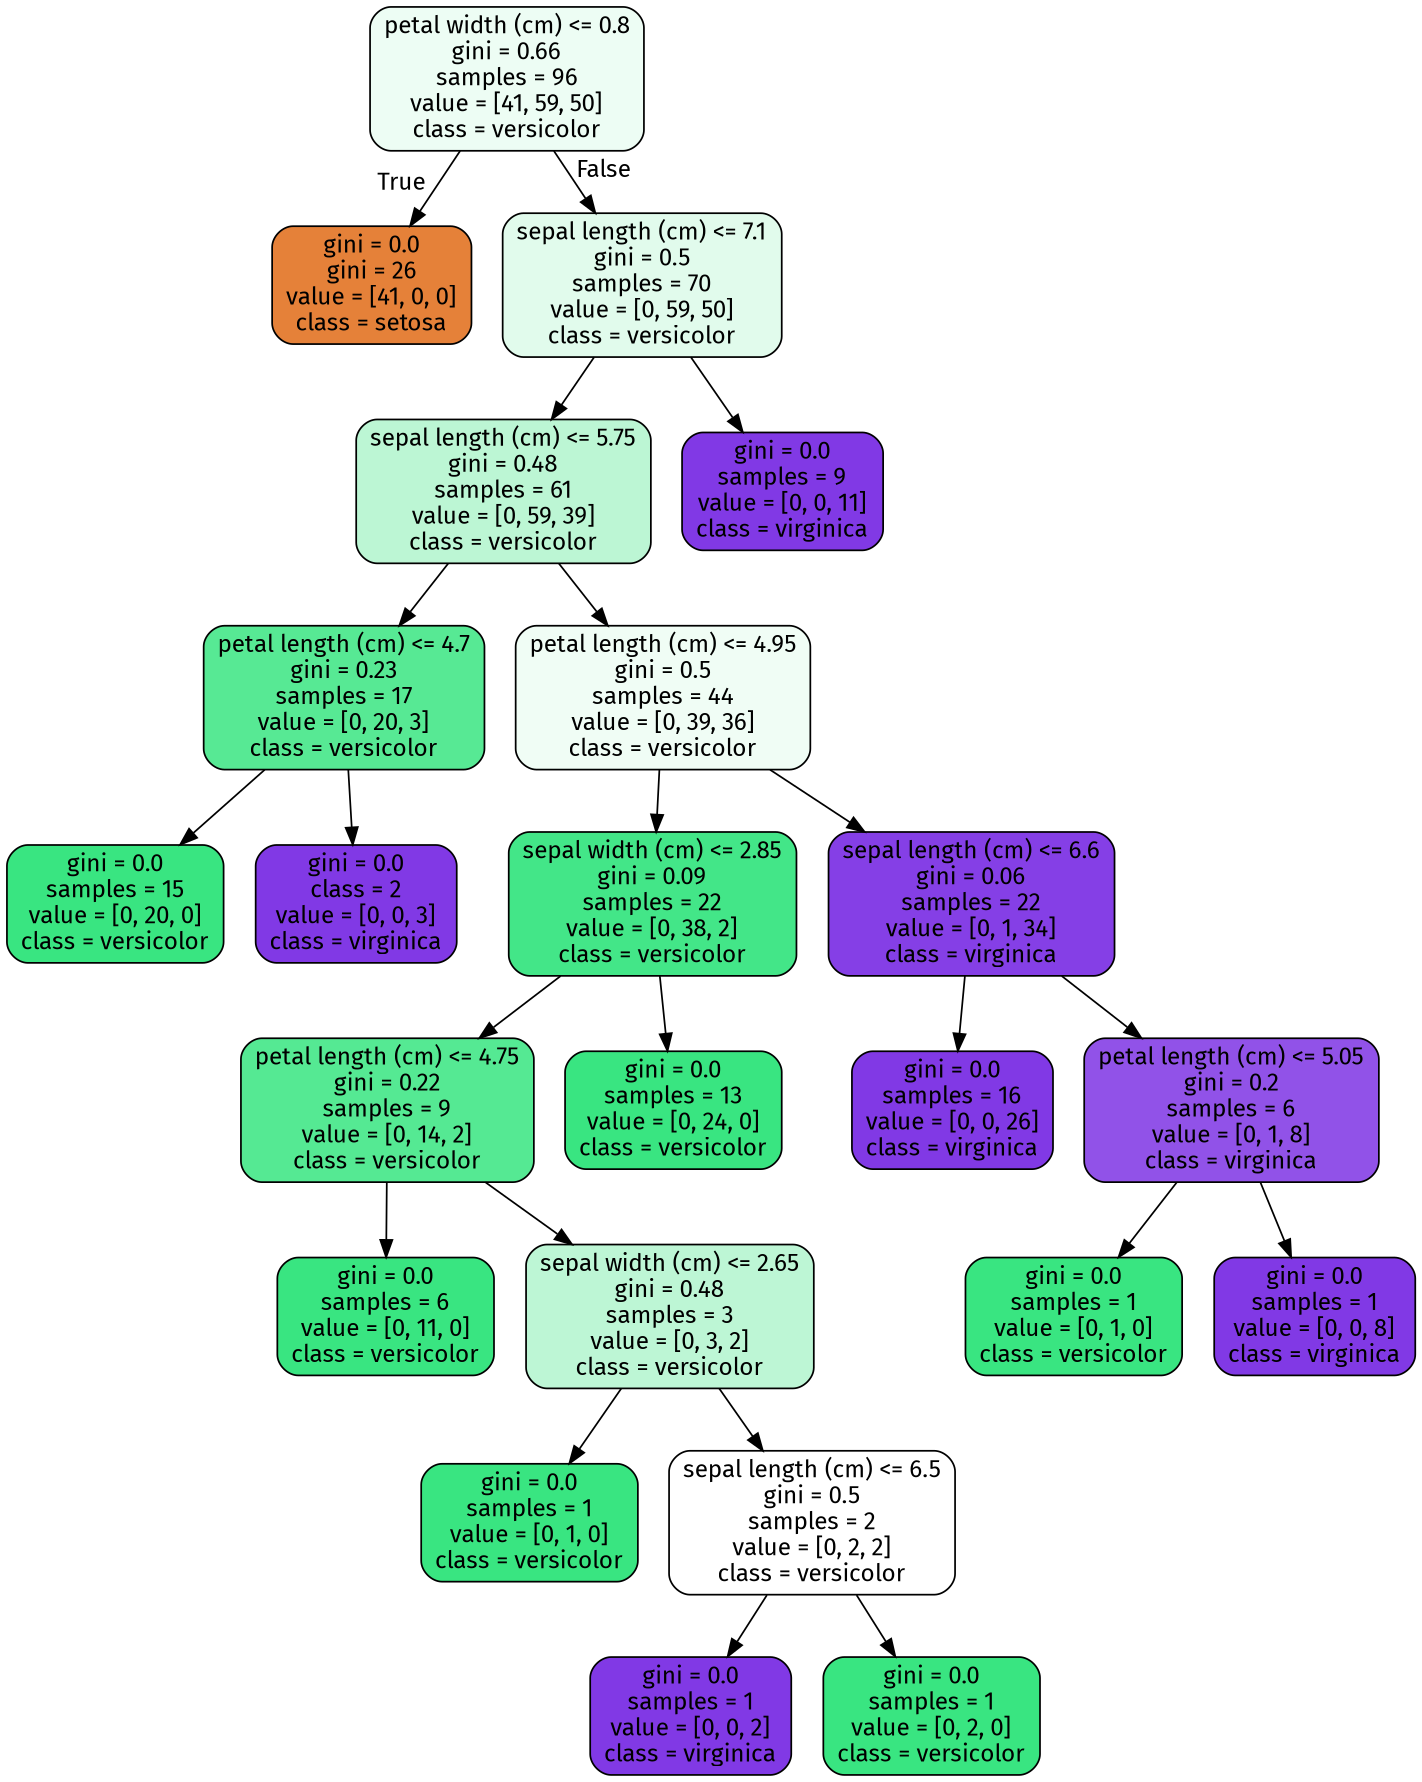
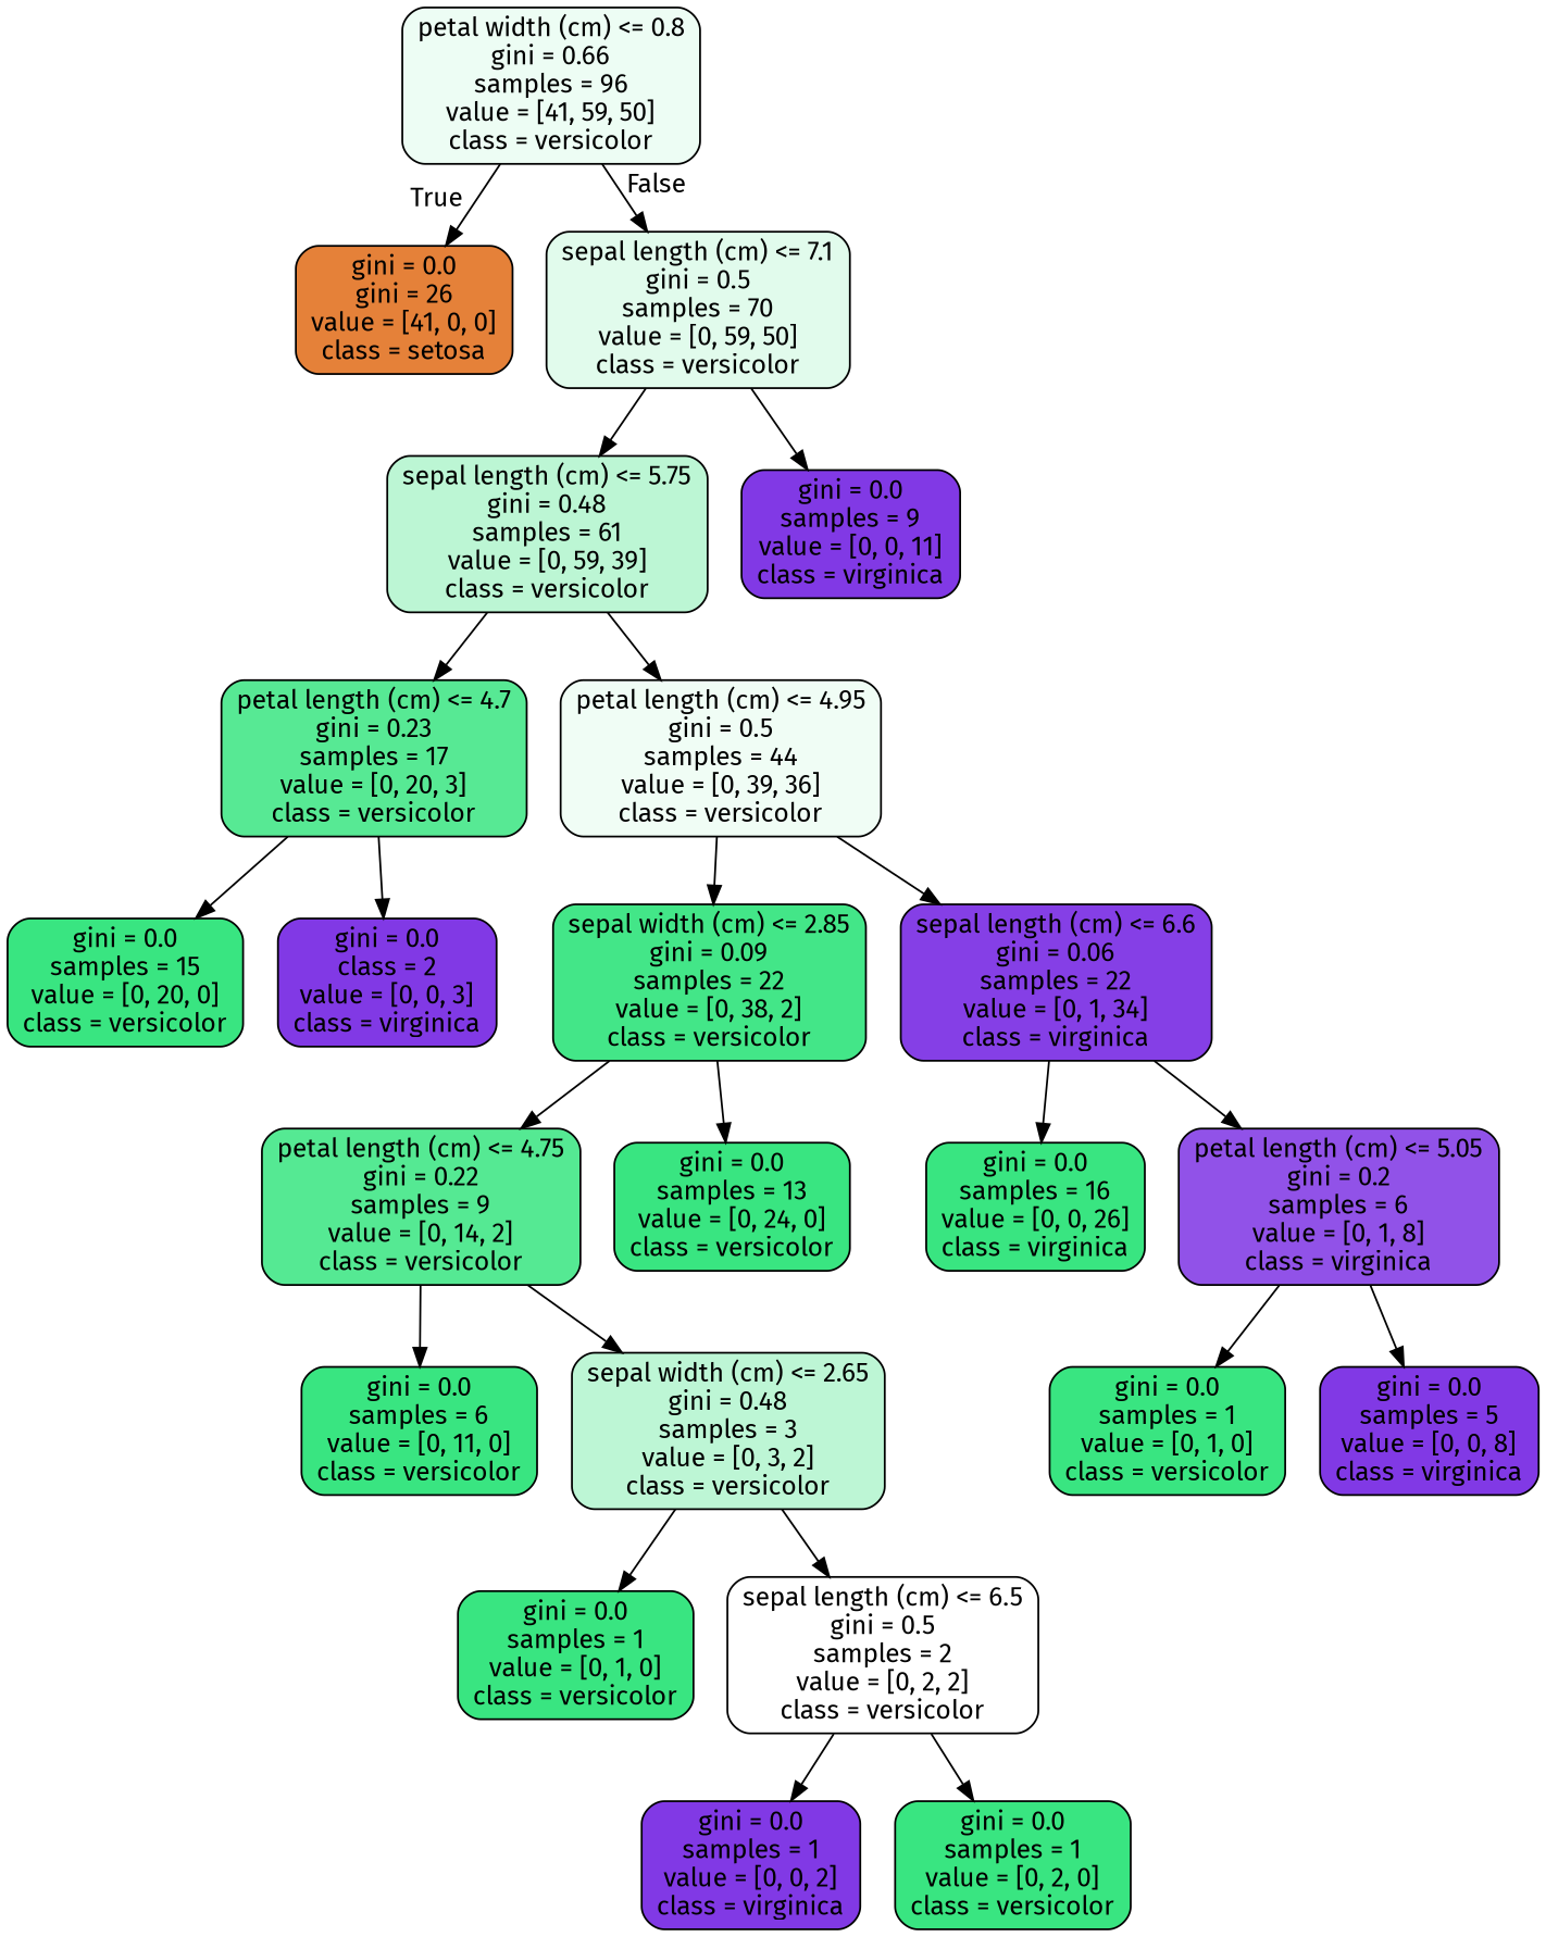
  digraph {
    fontname="Fira Sans"
    node [color=black fillcolor="#39e581" fontname="Fira Sans" shape=box style="filled, rounded"]
    edge [fontname="Fira Sans"]
    n1 [fillcolor="#edfdf4" label="petal width (cm) <= 0.8\ngini = 0.66\nsamples = 96\nvalue = [41, 59, 50]\nclass = versicolor"]
    n2 [fillcolor="#e58139" label="gini = 0.0\ngini = 26\nvalue = [41, 0, 0]\nclass = setosa"]
    n3 [fillcolor="#e1fbec" label="sepal length (cm) <= 7.1\ngini = 0.5\nsamples = 70\nvalue = [0, 59, 50]\nclass = versicolor"]
    n4 [fillcolor="#bcf6d4" label="sepal length (cm) <= 5.75\ngini = 0.48\nsamples = 61\nvalue = [0, 59, 39]\nclass = versicolor"]
    n5 [fillcolor="#8139e5" label="gini = 0.0\nsamples = 9\nvalue = [0, 0, 11]\nclass = virginica"]
    n6 [fillcolor="#57e994" label="petal length (cm) <= 4.7\ngini = 0.23\nsamples = 17\nvalue = [0, 20, 3]\nclass = versicolor"]
    n7 [fillcolor="#f0fdf5" label="petal length (cm) <= 4.95\ngini = 0.5\nsamples = 44\nvalue = [0, 39, 36]\nclass = versicolor"]
    n8 [label="gini = 0.0\nsamples = 15\nvalue = [0, 20, 0]\nclass = versicolor"]
    n9 [fillcolor="#8139e5" label="gini = 0.0\nclass = 2\nvalue = [0, 0, 3]\nclass = virginica"]
    n10 [fillcolor="#43e688" label="sepal width (cm) <= 2.85\ngini = 0.09\nsamples = 22\nvalue = [0, 38, 2]\nclass = versicolor"]
    n11 [fillcolor="#853fe6" label="sepal length (cm) <= 6.6\ngini = 0.06\nsamples = 22\nvalue = [0, 1, 34]\nclass = virginica"]
    n12 [fillcolor="#55e993" label="petal length (cm) <= 4.75\ngini = 0.22\nsamples = 9\nvalue = [0, 14, 2]\nclass = versicolor"]
    n13 [label="gini = 0.0\nsamples = 13\nvalue = [0, 24, 0]\nclass = versicolor"]
-   n14 [fillcolor="#8139e5" label="gini = 0.0\nsamples = 16\nvalue = [0, 0, 26]\nclass = virginica"]
+   n14 [label="gini = 0.0\nsamples = 16\nvalue = [0, 0, 26]\nclass = virginica"]
    n15 [fillcolor="#9152e8" label="petal length (cm) <= 5.05\ngini = 0.2\nsamples = 6\nvalue = [0, 1, 8]\nclass = virginica"]
    n16 [label="gini = 0.0\nsamples = 6\nvalue = [0, 11, 0]\nclass = versicolor"]
    n17 [fillcolor="#bdf6d5" label="sepal width (cm) <= 2.65\ngini = 0.48\nsamples = 3\nvalue = [0, 3, 2]\nclass = versicolor"]
    n18 [label="gini = 0.0\nsamples = 1\nvalue = [0, 1, 0]\nclass = versicolor"]
    n19 [fillcolor="#ffffff" label="sepal length (cm) <= 6.5\ngini = 0.5\nsamples = 2\nvalue = [0, 2, 2]\nclass = versicolor"]
    n20 [fillcolor="#8139e5" label="gini = 0.0\nsamples = 1\nvalue = [0, 0, 2]\nclass = virginica"]
    n21 [label="gini = 0.0\nsamples = 1\nvalue = [0, 2, 0]\nclass = versicolor"]
    n22 [label="gini = 0.0\nsamples = 1\nvalue = [0, 1, 0]\nclass = versicolor"]
-   n23 [fillcolor="#8139e5" label="gini = 0.0\nsamples = 1\nvalue = [0, 0, 8]\nclass = virginica"]
+   n23 [fillcolor="#8139e5" label="gini = 0.0\nsamples = 5\nvalue = [0, 0, 8]\nclass = virginica"]
    n1 -> n2 [headlabel=True labelangle=45 labeldistance=2.5]
    n1 -> n3 [headlabel=False labelangle=-45 labeldistance=2.5]
    n3 -> n4
    n3 -> n5
    n4 -> n6
    n4 -> n7
    n6 -> n8
    n6 -> n9
    n7 -> n10
    n7 -> n11
    n10 -> n12
    n10 -> n13
    n11 -> n14
    n11 -> n15
    n12 -> n16
    n12 -> n17
    n15 -> n22
    n15 -> n23
    n17 -> n18
    n17 -> n19
    n19 -> n20
    n19 -> n21
  }
